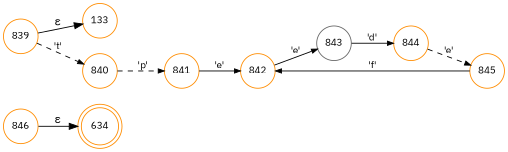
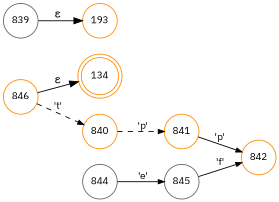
  digraph {
    fontname="IBM Plex Sans"
    rankdir=LR
    node [color=darkorange fixedsize=true fontname="IBM Plex Sans" fontsize=11 shape=circle peripheries=1]
    edge [fontname="IBM Plex Sans" style=solid arrowhead=normal arrowsize=.7 fontsize=11]
-   n1 [label=634 shape=doublecircle width=.6 peripheries=""]
-   n2 [label=133 width=.55]
-   n3 [label=839 width=.55]
+   n1 [label=134 shape=doublecircle width=.6 peripheries=""]
+   n2 [label=193 width=.55]
+   n3 [color=gray40 label=839 width=.55]
    n4 [label=840 width=.55]
    n5 [label=841 width=.55]
    n6 [label=842 width=.55]
-   n7 [color=gray40 label=843 width=.55]
-   n8 [label=844 width=.55]
-   n9 [label=845 width=.55]
+   n8 [color=gray40 label=844 width=.55]
+   n9 [color=gray40 label=845 width=.55]
    n10 [label=846 width=.55]
    n3 -> n2 [label="&epsilon;" arrowhead="" arrowsize="" fontsize=""]
-   n3 -> n4 [label="'t'" style=dashed]
+   n10 -> n4 [label="'t'" style=dashed]
    n4 -> n5 [label="'p'" style=dashed]
-   n5 -> n6 [label="'e'"]
-   n6 -> n7 [label="'e'"]
-   n7 -> n8 [label="'d'"]
-   n8 -> n9 [label="'e'" style=dashed]
+   n5 -> n6 [label="'p'"]
+   n8 -> n9 [label="'e'"]
    n9 -> n6 [label="'f'"]
    n10 -> n1 [label="&epsilon;" arrowhead="" arrowsize="" fontsize=""]
  }
